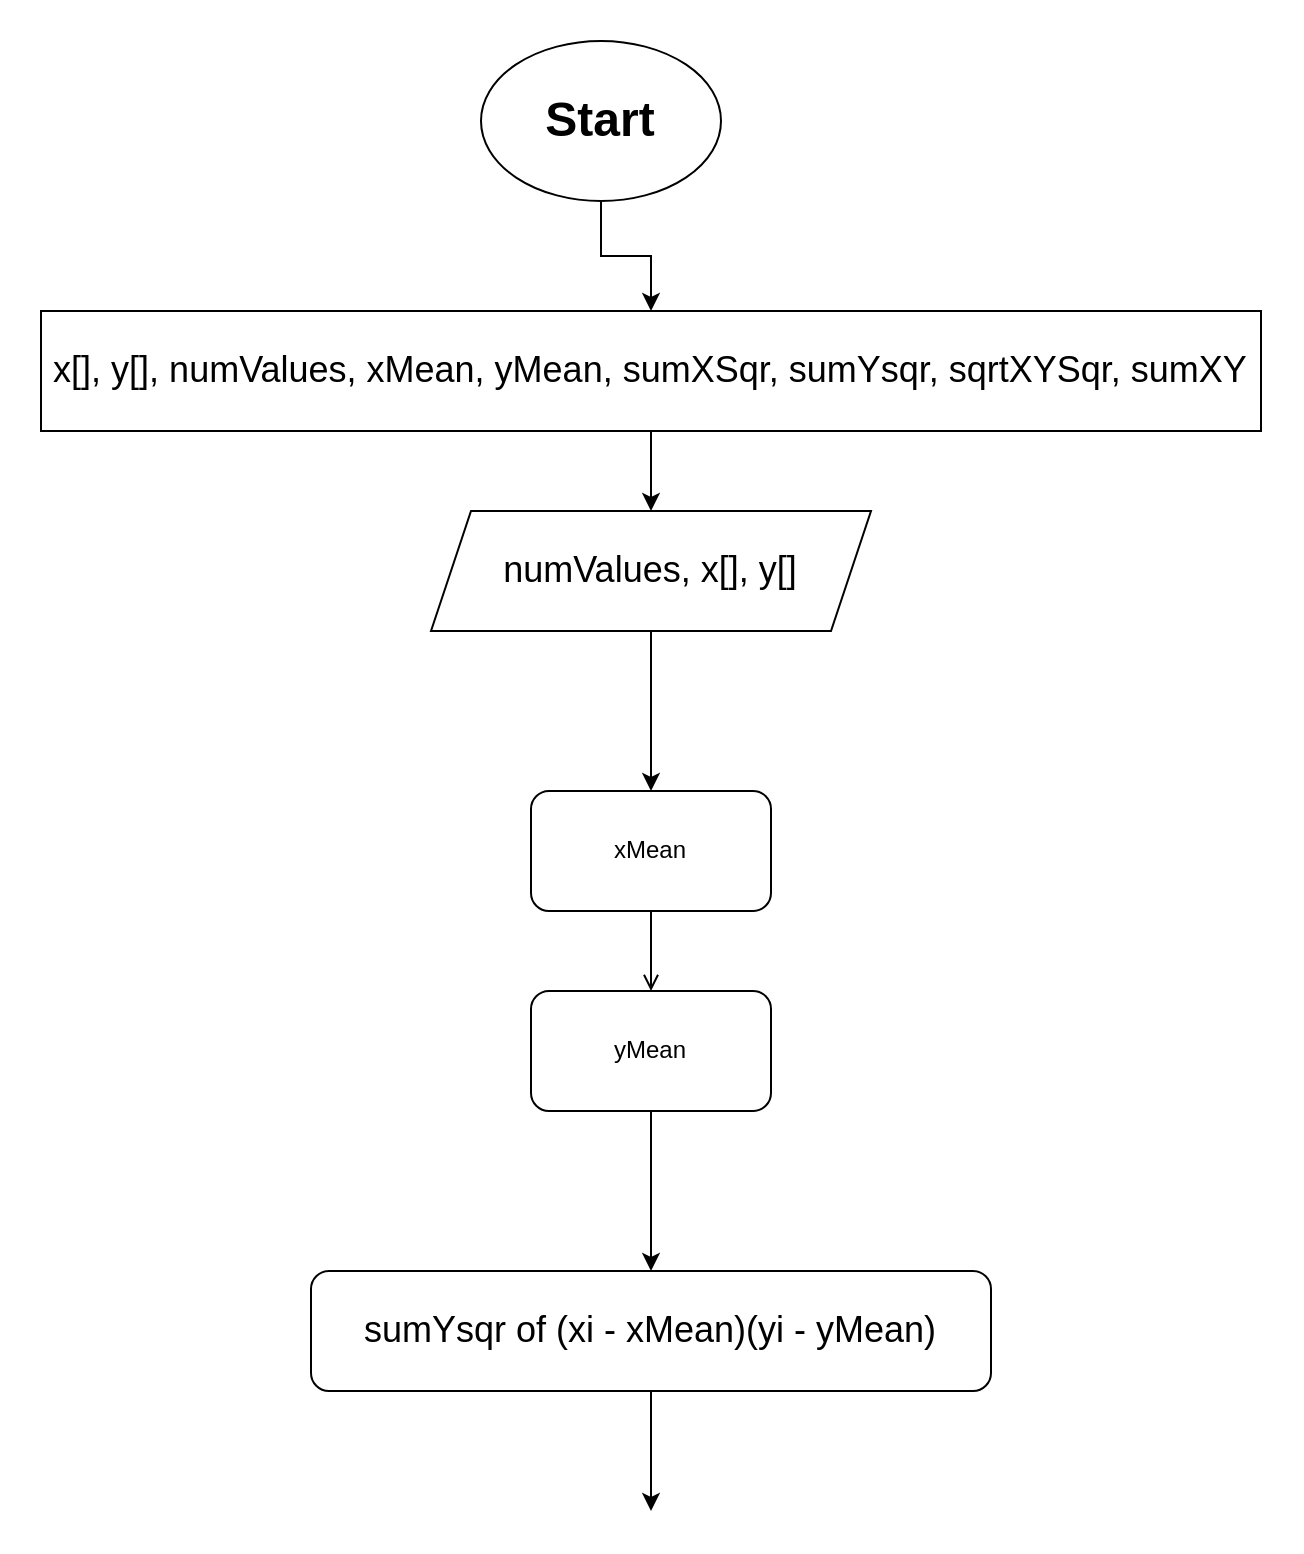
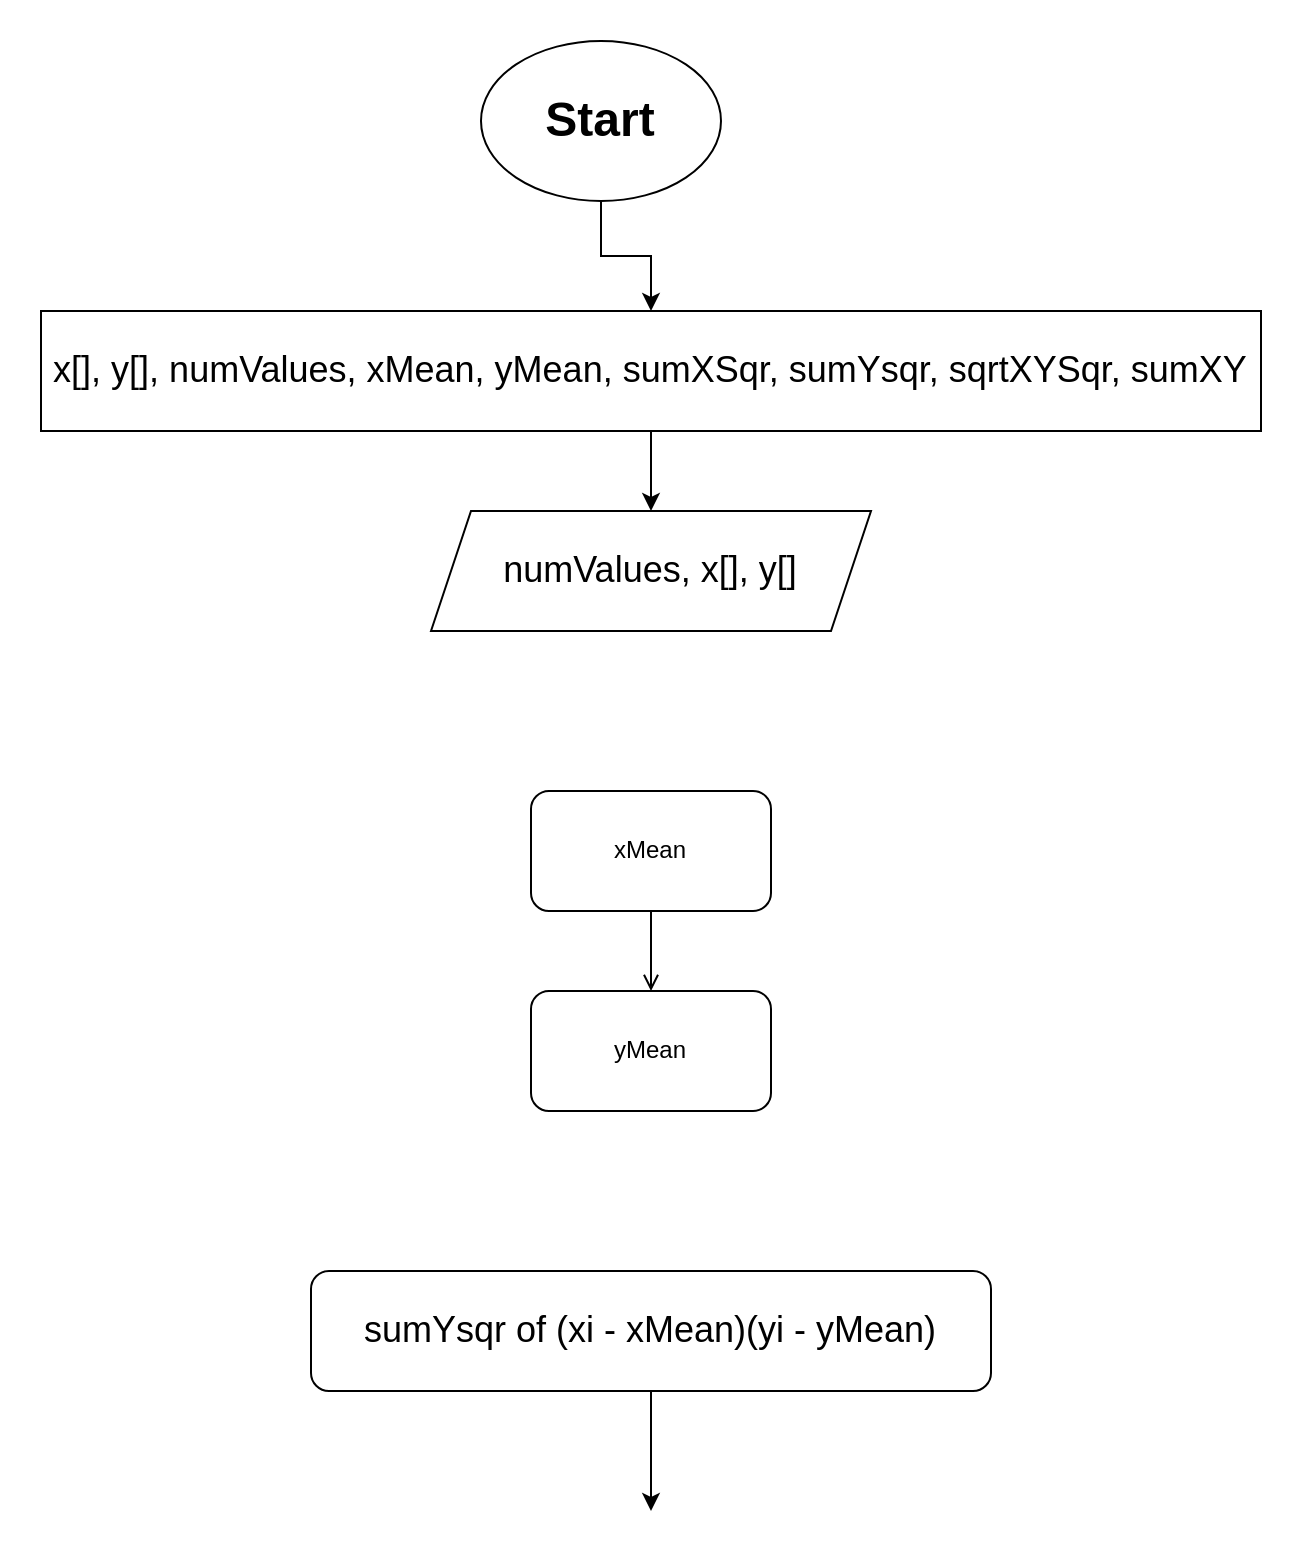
  <mxCell id="0" />
  <mxCell id="1" parent="0" />
  <mxCell id="2" value="" style="edgeStyle=orthogonalEdgeStyle;rounded=0;orthogonalLoop=1;jettySize=auto;html=1;" edge="1" parent="1" source="3" target="5"><mxGeometry relative="1" as="geometry" /></mxCell>
  <mxCell id="3" value="&lt;b&gt;&lt;font style=&quot;font-size: 24px;&quot;&gt;Start&lt;/font&gt;&lt;/b&gt;" style="ellipse;whiteSpace=wrap;html=1;" vertex="1" parent="1"><mxGeometry x="240" y="20" width="120" height="80" as="geometry" /></mxCell>
  <mxCell id="4" value="" style="edgeStyle=orthogonalEdgeStyle;rounded=0;orthogonalLoop=1;jettySize=auto;html=1;" edge="1" parent="1" source="5" target="7"><mxGeometry relative="1" as="geometry" /></mxCell>
  <mxCell id="5" value="&lt;font style=&quot;font-size: 18px;&quot;&gt;x[], y[], numValues, xMean, yMean, sumXSqr, sumYsqr, sqrtXYSqr, sumXY&lt;/font&gt;" style="whiteSpace=wrap;html=1;" vertex="1" parent="1"><mxGeometry x="20" y="155" width="610" height="60" as="geometry" /></mxCell>
- <mxCell id="6" value="" style="edgeStyle=orthogonalEdgeStyle;rounded=0;orthogonalLoop=1;jettySize=auto;html=1;" edge="1" parent="1" source="7" target="9"><mxGeometry relative="1" as="geometry" /></mxCell>
  <mxCell id="7" value="&lt;font style=&quot;font-size: 18px;&quot;&gt;numValues, x[], y[]&lt;/font&gt;" style="shape=parallelogram;perimeter=parallelogramPerimeter;whiteSpace=wrap;html=1;fixedSize=1;" vertex="1" parent="1"><mxGeometry x="215" y="255" width="220" height="60" as="geometry" /></mxCell>
  <mxCell id="8" value="" style="edgeStyle=orthogonalEdgeStyle;rounded=0;orthogonalLoop=1;jettySize=auto;html=1;endArrow=open;" edge="1" parent="1" source="9" target="11"><mxGeometry relative="1" as="geometry" /></mxCell>
  <mxCell id="9" value="xMean" style="rounded=1;whiteSpace=wrap;html=1;" vertex="1" parent="1"><mxGeometry x="265" y="395" width="120" height="60" as="geometry" /></mxCell>
- <mxCell id="10" value="" style="edgeStyle=orthogonalEdgeStyle;rounded=0;orthogonalLoop=1;jettySize=auto;html=1;" edge="1" parent="1" source="11" target="13"><mxGeometry relative="1" as="geometry" /></mxCell>
  <mxCell id="11" value="yMean" style="rounded=1;whiteSpace=wrap;html=1;" vertex="1" parent="1"><mxGeometry x="265" y="495" width="120" height="60" as="geometry" /></mxCell>
  <mxCell id="12" style="edgeStyle=orthogonalEdgeStyle;rounded=0;orthogonalLoop=1;jettySize=auto;html=1;" edge="1" parent="1" source="13"><mxGeometry relative="1" as="geometry"><mxPoint x="325" y="755" as="targetPoint" /></mxGeometry></mxCell>
  <mxCell id="13" value="&lt;font style=&quot;font-size: 18px;&quot;&gt;sumYsqr of (xi - xMean)(yi - yMean)&lt;/font&gt;" style="rounded=1;whiteSpace=wrap;html=1;" vertex="1" parent="1"><mxGeometry x="155" y="635" width="340" height="60" as="geometry" /></mxCell>
